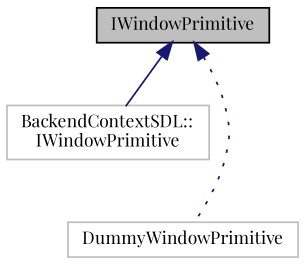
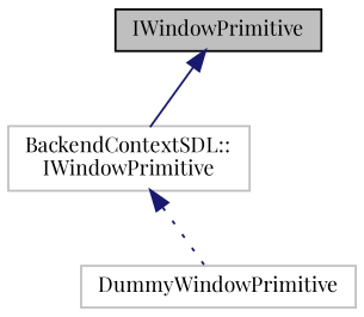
  digraph {
    fontname="Playfair Display"
    node [color=grey75 fillcolor=white fontname="Playfair Display" fontsize=10 shape=record style=filled]
    edge [color=midnightblue dir=back fontname="Playfair Display" fontsize=10 labelfontname=Helvetica labelfontsize=10]
    n1 [color=black fillcolor=grey75 fontcolor=black height=0.2 label=IWindowPrimitive width=0.4]
    n2 [height=0.2 label="BackendContextSDL::\lIWindowPrimitive" width=0.4]
    n3 [height=0.2 label=DummyWindowPrimitive width=0.4]
    n1 -> n2 [style=solid]
-   n1 -> n3 [style=dotted]
+   n2 -> n3 [style=dotted]
  }
